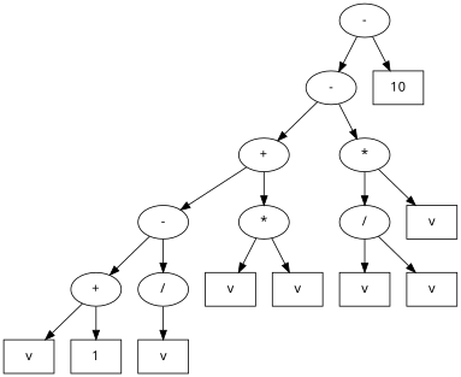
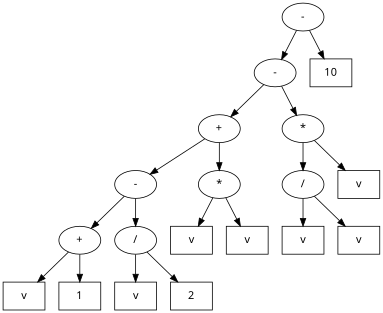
  digraph {
    node [fontname=Verdana shape=box]
    n1 [height=0.5 label="-" shape=ellipse width=0.75]
    n2 [height=0.5 label="-" shape=ellipse width=0.75]
    n3 [height=0.5 label=10 width=0.75]
    n4 [height=0.5 label="+" shape=ellipse width=0.75]
    n5 [height=0.5 label="*" shape=ellipse width=0.75]
    n6 [height=0.5 label="-" shape=ellipse width=0.75]
    n7 [height=0.5 label="*" shape=ellipse width=0.75]
    n8 [height=0.5 label="/" shape=ellipse width=0.75]
    n9 [height=0.5 label=v width=0.75]
    n10 [height=0.5 label="+" shape=ellipse width=0.75]
    n11 [height=0.5 label="/" shape=ellipse width=0.75]
    n12 [height=0.5 label=v width=0.75]
    n13 [height=0.5 label=v width=0.75]
    n14 [height=0.5 label=v width=0.75]
    n15 [height=0.5 label=1 width=0.75]
    n16 [height=0.5 label=v width=0.75]
+   n17 [height=0.5 label=2 width=0.75]
    n18 [height=0.5 label=v width=0.75]
    n19 [height=0.5 label=v width=0.75]
    subgraph sub_1 {
      n1
      n2
      n3
      n4
      n5
      n6
      n7
      n8
      n9
      n10
      n11
      n12
      n13
      n14
      n15
      n16
+     n17
      n18
      n19
    }
    n1 -> n2
    n1 -> n3
    n2 -> n4
    n2 -> n5
    n4 -> n6
    n4 -> n7
    n5 -> n8
    n5 -> n9
    n6 -> n10
    n6 -> n11
    n7 -> n12
    n7 -> n13
    n8 -> n18
    n8 -> n19
    n10 -> n14
    n10 -> n15
    n11 -> n16
+   n11 -> n17
  }
